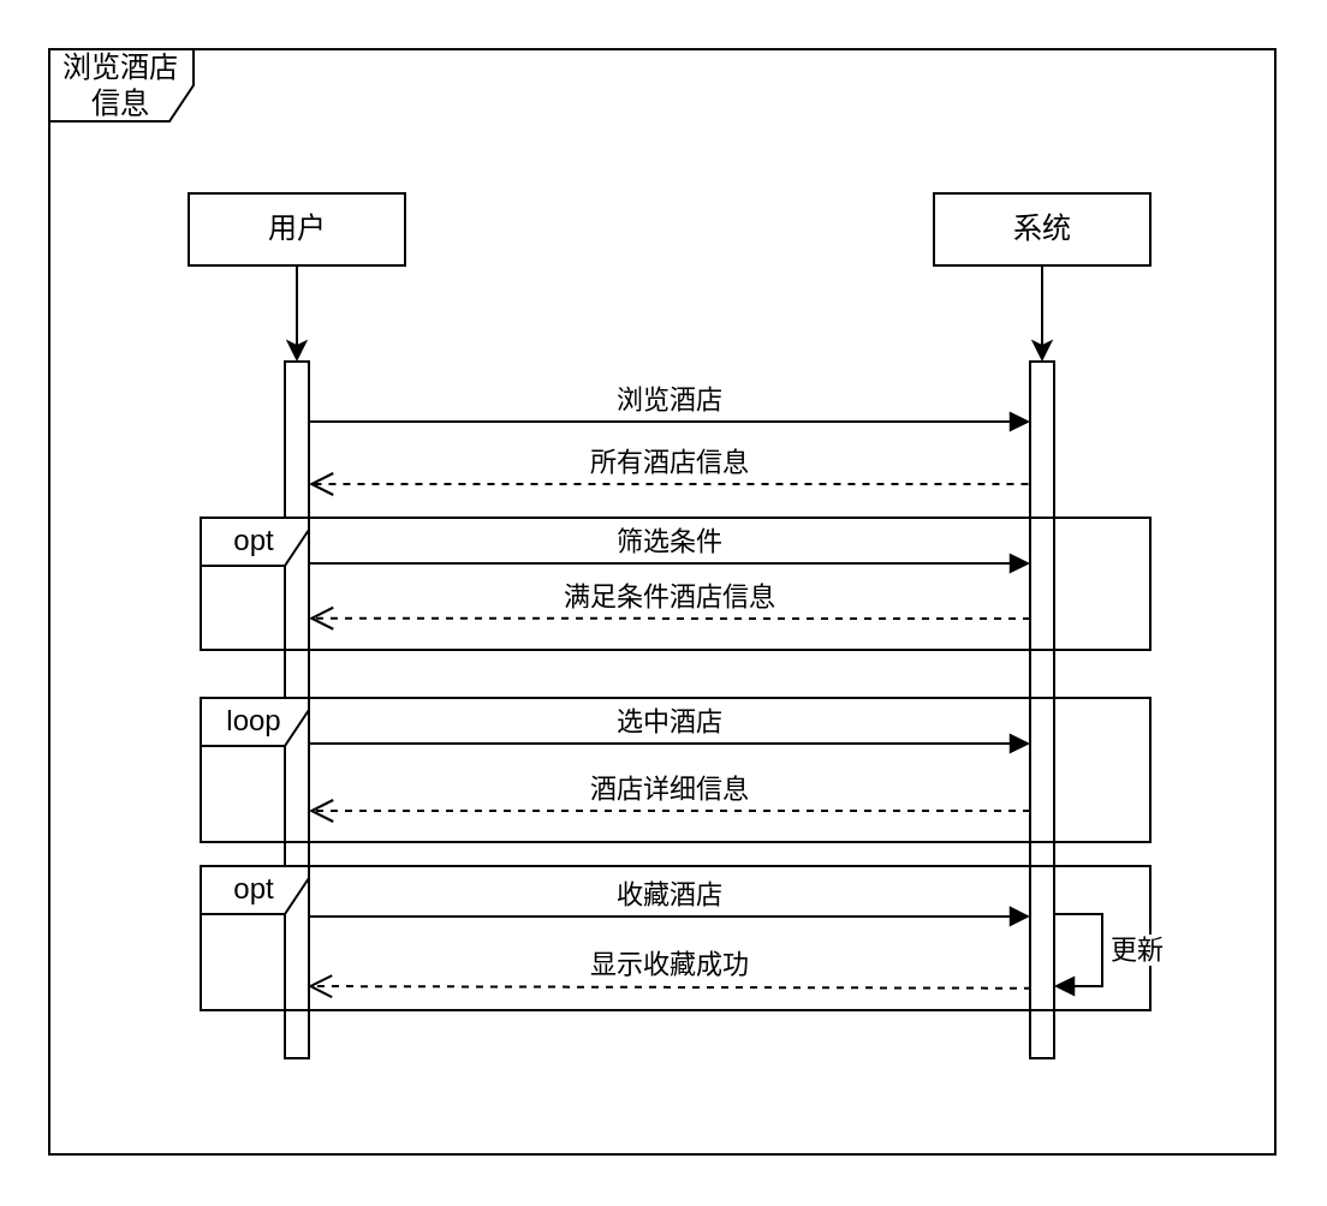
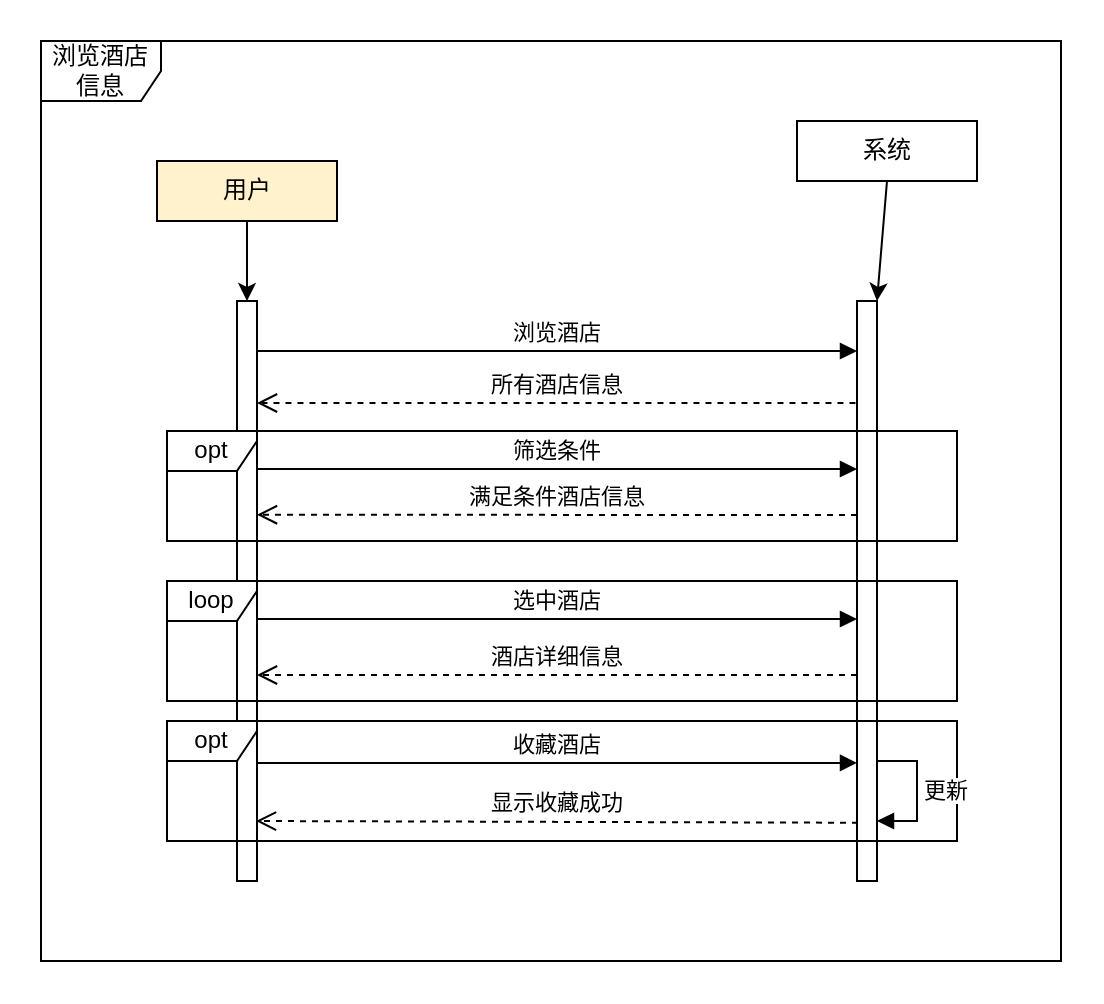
  <mxCell id="0" />
  <mxCell id="1" parent="0" />
  <mxCell id="2" value="浏览酒店信息" style="shape=umlFrame;whiteSpace=wrap;html=1;movable=0;resizable=0;rotatable=0;deletable=0;editable=0;connectable=0;" parent="1" vertex="1"><mxGeometry x="20" y="20" width="510" height="460" as="geometry" /></mxCell>
- <mxCell id="3" value="用户" style="html=1;" parent="1" vertex="1"><mxGeometry x="78" y="80" width="90" height="30" as="geometry" /></mxCell>
- <mxCell id="4" value="系统" style="html=1;" parent="1" vertex="1"><mxGeometry x="388" y="80" width="90" height="30" as="geometry" /></mxCell>
+ <mxCell id="3" value="用户" style="html=1;fillColor=#fff2cc;" parent="1" vertex="1"><mxGeometry x="78" y="80" width="90" height="30" as="geometry" /></mxCell>
+ <mxCell id="4" value="系统" style="html=1;" parent="1" vertex="1"><mxGeometry x="398" y="60" width="90" height="30" as="geometry" /></mxCell>
  <mxCell id="5" value="" style="html=1;points=[];perimeter=orthogonalPerimeter;" parent="1" vertex="1"><mxGeometry x="118" y="150" width="10" height="290" as="geometry" /></mxCell>
  <mxCell id="6" value="" style="endArrow=none;html=1;entryX=0.5;entryY=1;entryDx=0;entryDy=0;endFill=0;startArrow=classic;startFill=1;" parent="1" source="5" target="3" edge="1"><mxGeometry width="50" height="50" relative="1" as="geometry"><mxPoint x="38" y="210" as="sourcePoint" /><mxPoint x="88" y="160" as="targetPoint" /></mxGeometry></mxCell>
  <mxCell id="7" value="" style="html=1;points=[];perimeter=orthogonalPerimeter;" parent="1" vertex="1"><mxGeometry x="428" y="150" width="10" height="290" as="geometry" /></mxCell>
  <mxCell id="8" value="" style="endArrow=classic;html=1;exitX=0.5;exitY=1;exitDx=0;exitDy=0;startArrow=none;startFill=0;endFill=1;" parent="1" source="4" target="7" edge="1"><mxGeometry width="50" height="50" relative="1" as="geometry"><mxPoint x="268" y="180" as="sourcePoint" /><mxPoint x="318" y="130" as="targetPoint" /></mxGeometry></mxCell>
  <mxCell id="9" value="&lt;font style=&quot;font-size: 11px&quot;&gt;所有酒店信息&lt;/font&gt;" style="html=1;verticalAlign=bottom;endArrow=none;startArrow=open;startFill=0;endFill=0;dashed=1;endSize=6;startSize=8;" parent="1" edge="1"><mxGeometry width="80" relative="1" as="geometry"><mxPoint x="128" y="201" as="sourcePoint" /><mxPoint x="428" y="201" as="targetPoint" /></mxGeometry></mxCell>
  <mxCell id="10" value="筛选条件" style="html=1;verticalAlign=bottom;endArrow=block;" parent="1" edge="1"><mxGeometry width="80" relative="1" as="geometry"><mxPoint x="128" y="234" as="sourcePoint" /><mxPoint x="428" y="234" as="targetPoint" /><mxPoint as="offset" /></mxGeometry></mxCell>
  <mxCell id="11" value="满足条件酒店信息" style="html=1;verticalAlign=bottom;endArrow=open;dashed=1;endSize=8;" parent="1" edge="1"><mxGeometry relative="1" as="geometry"><mxPoint x="428" y="257" as="sourcePoint" /><mxPoint x="128" y="256.88" as="targetPoint" /></mxGeometry></mxCell>
  <mxCell id="12" value="opt" style="shape=umlFrame;whiteSpace=wrap;html=1;width=45;height=20;" parent="1" vertex="1"><mxGeometry x="83" y="215" width="395" height="55" as="geometry" /></mxCell>
  <mxCell id="13" value="选中酒店" style="html=1;verticalAlign=bottom;endArrow=block;" parent="1" edge="1"><mxGeometry width="80" relative="1" as="geometry"><mxPoint x="128" y="309" as="sourcePoint" /><mxPoint x="428" y="309" as="targetPoint" /></mxGeometry></mxCell>
  <mxCell id="14" value="酒店详细信息" style="html=1;verticalAlign=bottom;endArrow=open;dashed=1;endSize=8;" parent="1" edge="1"><mxGeometry relative="1" as="geometry"><mxPoint x="428" y="337" as="sourcePoint" /><mxPoint x="128" y="337" as="targetPoint" /></mxGeometry></mxCell>
  <mxCell id="15" value="loop" style="shape=umlFrame;whiteSpace=wrap;html=1;width=45;height=20;" parent="1" vertex="1"><mxGeometry x="83" y="290" width="395" height="60" as="geometry" /></mxCell>
  <mxCell id="16" value="收藏酒店" style="html=1;verticalAlign=bottom;endArrow=block;entryX=0;entryY=0.724;entryDx=0;entryDy=0;entryPerimeter=0;" parent="1" edge="1"><mxGeometry width="80" relative="1" as="geometry"><mxPoint x="128" y="381" as="sourcePoint" /><mxPoint x="428" y="380.96" as="targetPoint" /></mxGeometry></mxCell>
  <mxCell id="17" value="显示收藏成功" style="html=1;verticalAlign=bottom;endArrow=open;dashed=1;endSize=8;entryX=0.9;entryY=0.797;entryDx=0;entryDy=0;entryPerimeter=0;exitX=0;exitY=0.8;exitDx=0;exitDy=0;exitPerimeter=0;" parent="1" edge="1"><mxGeometry relative="1" as="geometry"><mxPoint x="428.5" y="410.87" as="sourcePoint" /><mxPoint x="127.5" y="410" as="targetPoint" /></mxGeometry></mxCell>
  <mxCell id="18" value="opt" style="shape=umlFrame;whiteSpace=wrap;html=1;width=45;height=20;" parent="1" vertex="1"><mxGeometry x="83" y="360" width="395" height="60" as="geometry" /></mxCell>
  <mxCell id="19" value="浏览酒店" style="html=1;verticalAlign=bottom;endArrow=block;" edge="1" parent="1"><mxGeometry width="80" relative="1" as="geometry"><mxPoint x="128" y="175" as="sourcePoint" /><mxPoint x="428" y="175" as="targetPoint" /></mxGeometry></mxCell>
  <mxCell id="20" value="更新" style="edgeStyle=orthogonalEdgeStyle;html=1;align=left;spacingLeft=2;endArrow=block;rounded=0;entryX=1;entryY=0;" parent="1" edge="1"><mxGeometry relative="1" as="geometry"><mxPoint x="438" y="380" as="sourcePoint" /><Array as="points"><mxPoint x="458" y="380" /><mxPoint x="458" y="410" /></Array><mxPoint x="438" y="410" as="targetPoint" /></mxGeometry></mxCell>
